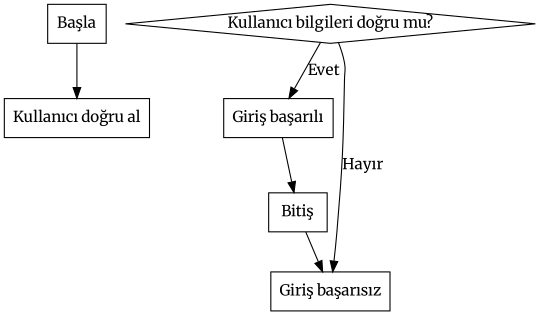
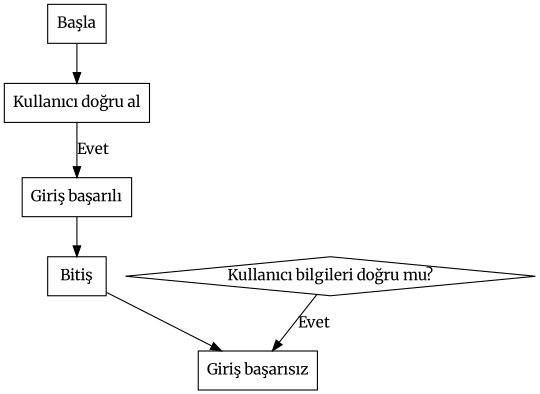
  digraph {
    fontname=Merriweather
    node [fontname=Merriweather shape=rectangle]
    edge [fontname=Merriweather]
    n1 [label="Başla"]
    n2 [label="Kullanıcı doğru al"]
    n3 [label="Kullanıcı bilgileri doğru mu?" shape=diamond]
    n4 [label="Giriş başarılı"]
    n5 [label="Giriş başarısız"]
    n6 [label="Bitiş"]
    n1 -> n2
-   n3 -> n4 [label=Evet]
-   n3 -> n5 [label="Hayır"]
+   n2 -> n4 [label=Evet]
+   n3 -> n5 [label=Evet]
    n4 -> n6
    n6 -> n5
  }
